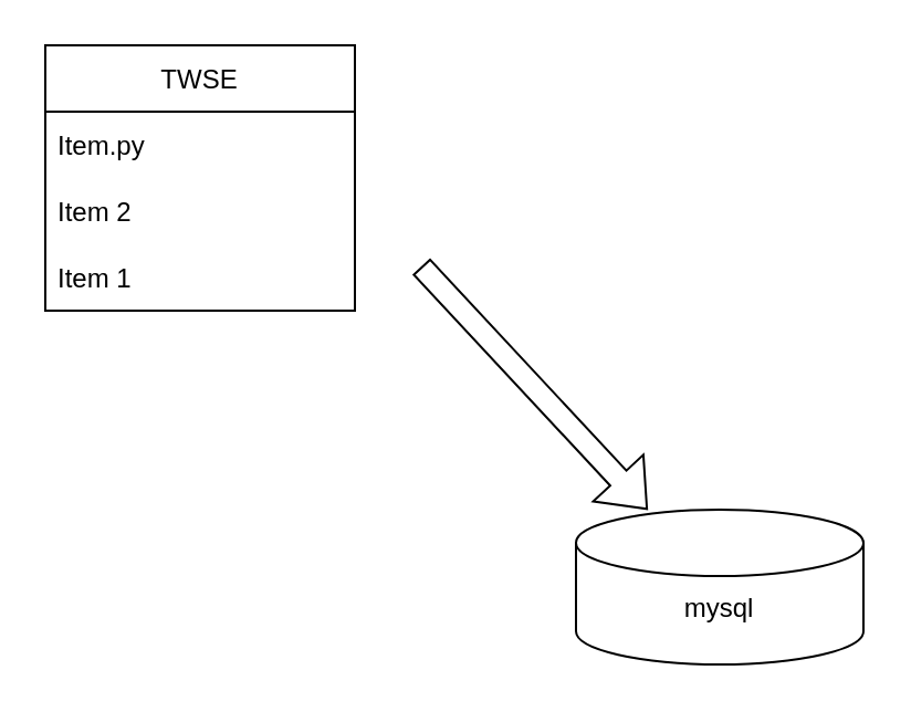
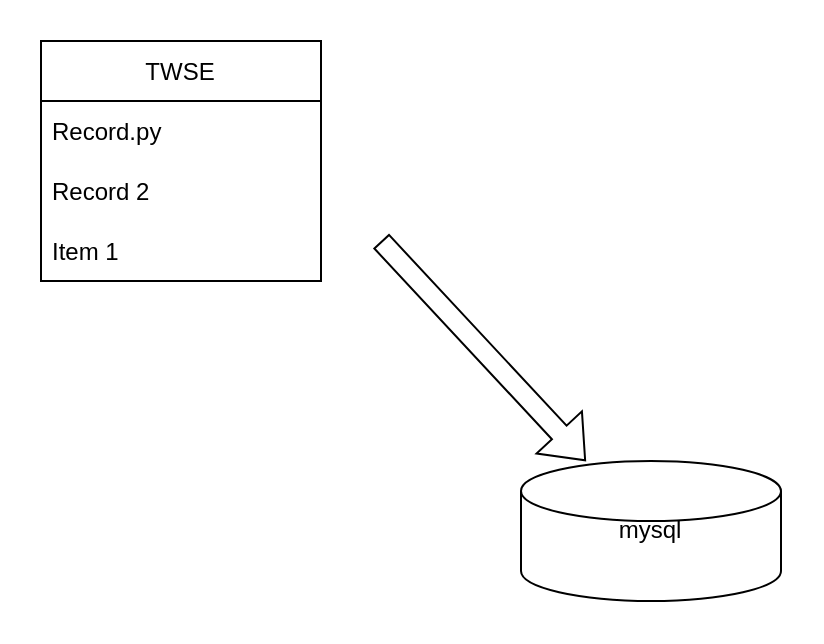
  <mxCell id="0" />
  <mxCell id="1" parent="0" />
  <mxCell id="2" value="" style="shape=cylinder3;whiteSpace=wrap;html=1;boundedLbl=1;backgroundOutline=1;size=15;" vertex="1" parent="1"><mxGeometry x="260" y="230" width="130" height="70" as="geometry" /></mxCell>
- <mxCell id="3" value="mysql" style="text;html=1;strokeColor=none;fillColor=none;align=center;verticalAlign=middle;whiteSpace=wrap;rounded=0;" vertex="1" parent="1"><mxGeometry x="295" y="260" width="60" height="30" as="geometry" /></mxCell>
+ <mxCell id="3" value="mysql" style="text;html=1;strokeColor=none;fillColor=none;align=center;verticalAlign=middle;whiteSpace=wrap;rounded=0;" vertex="1" parent="1"><mxGeometry x="295" y="250" width="60" height="30" as="geometry" /></mxCell>
  <mxCell id="4" value="" style="shape=flexArrow;endArrow=classic;html=1;rounded=0;" edge="1" parent="1" target="2"><mxGeometry width="50" height="50" relative="1" as="geometry"><mxPoint x="190" y="120" as="sourcePoint" /><mxPoint x="560" y="290" as="targetPoint" /></mxGeometry></mxCell>
  <mxCell id="5" value="TWSE" style="swimlane;fontStyle=0;childLayout=stackLayout;horizontal=1;startSize=30;horizontalStack=0;resizeParent=1;resizeParentMax=0;resizeLast=0;collapsible=1;marginBottom=0;" vertex="1" parent="1"><mxGeometry x="20" y="20" width="140" height="120" as="geometry" /></mxCell>
- <mxCell id="6" value="Item.py" style="text;strokeColor=none;fillColor=none;align=left;verticalAlign=middle;spacingLeft=4;spacingRight=4;overflow=hidden;points=[[0,0.5],[1,0.5]];portConstraint=eastwest;rotatable=0;" vertex="1" parent="5"><mxGeometry y="30" width="140" height="30" as="geometry" /></mxCell>
- <mxCell id="7" value="Item 2" style="text;strokeColor=none;fillColor=none;align=left;verticalAlign=middle;spacingLeft=4;spacingRight=4;overflow=hidden;points=[[0,0.5],[1,0.5]];portConstraint=eastwest;rotatable=0;" vertex="1" parent="5"><mxGeometry y="60" width="140" height="30" as="geometry" /></mxCell>
+ <mxCell id="6" value="Record.py" style="text;strokeColor=none;fillColor=none;align=left;verticalAlign=middle;spacingLeft=4;spacingRight=4;overflow=hidden;points=[[0,0.5],[1,0.5]];portConstraint=eastwest;rotatable=0;" vertex="1" parent="5"><mxGeometry y="30" width="140" height="30" as="geometry" /></mxCell>
+ <mxCell id="7" value="Record 2" style="text;strokeColor=none;fillColor=none;align=left;verticalAlign=middle;spacingLeft=4;spacingRight=4;overflow=hidden;points=[[0,0.5],[1,0.5]];portConstraint=eastwest;rotatable=0;" vertex="1" parent="5"><mxGeometry y="60" width="140" height="30" as="geometry" /></mxCell>
  <mxCell id="8" value="Item 1" style="text;strokeColor=none;fillColor=none;align=left;verticalAlign=middle;spacingLeft=4;spacingRight=4;overflow=hidden;points=[[0,0.5],[1,0.5]];portConstraint=eastwest;rotatable=0;" vertex="1" parent="5"><mxGeometry y="90" width="140" height="30" as="geometry" /></mxCell>
